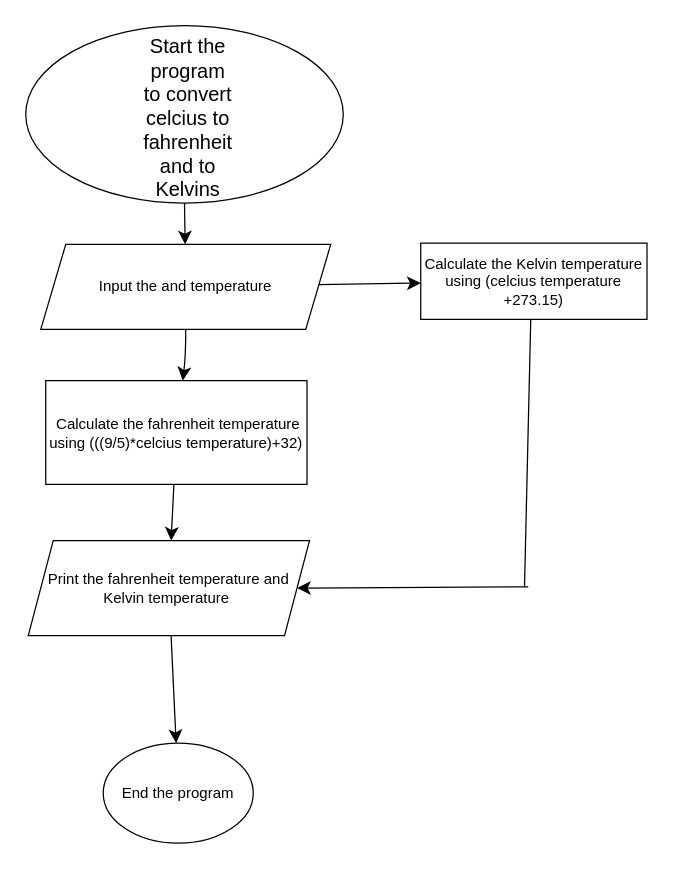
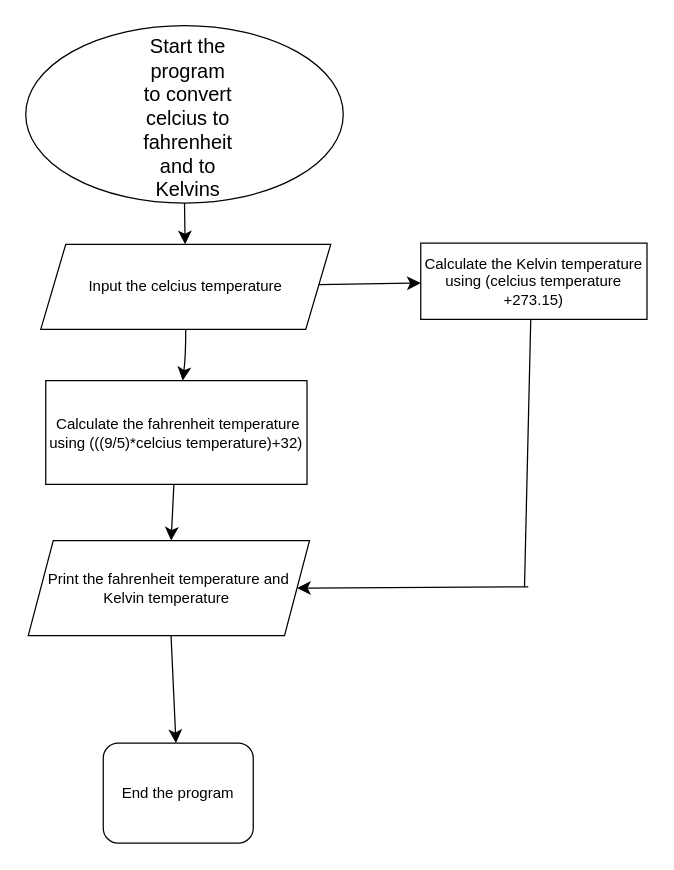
  <mxCell id="0" />
  <mxCell id="1" parent="0" />
  <mxCell id="2" value="" style="ellipse;whiteSpace=wrap;html=1;" vertex="1" parent="1"><mxGeometry x="20" y="20" width="254" height="142" as="geometry" /></mxCell>
  <mxCell id="3" value="" style="edgeStyle=none;curved=1;rounded=0;orthogonalLoop=1;jettySize=auto;html=1;fontSize=12;startSize=8;endSize=8;" edge="1" parent="1" source="5" target="8"><mxGeometry relative="1" as="geometry"><Array as="points"><mxPoint x="148" y="284" /></Array></mxGeometry></mxCell>
  <mxCell id="4" value="" style="edgeStyle=none;curved=1;rounded=0;orthogonalLoop=1;jettySize=auto;html=1;fontSize=12;startSize=8;endSize=8;" edge="1" parent="1" source="5" target="9"><mxGeometry relative="1" as="geometry" /></mxCell>
- <mxCell id="5" value="Input the and temperature" style="shape=parallelogram;perimeter=parallelogramPerimeter;whiteSpace=wrap;html=1;fixedSize=1;" vertex="1" parent="1"><mxGeometry x="32" y="195" width="232" height="68" as="geometry" /></mxCell>
+ <mxCell id="5" value="Input the celcius temperature" style="shape=parallelogram;perimeter=parallelogramPerimeter;whiteSpace=wrap;html=1;fixedSize=1;" vertex="1" parent="1"><mxGeometry x="32" y="195" width="232" height="68" as="geometry" /></mxCell>
  <mxCell id="6" style="edgeStyle=none;curved=1;rounded=0;orthogonalLoop=1;jettySize=auto;html=1;exitX=1;exitY=0.5;exitDx=0;exitDy=0;fontSize=12;startSize=8;endSize=8;" edge="1" parent="1" source="5" target="5"><mxGeometry relative="1" as="geometry" /></mxCell>
  <mxCell id="7" value="" style="edgeStyle=none;curved=1;rounded=0;orthogonalLoop=1;jettySize=auto;html=1;fontSize=12;startSize=8;endSize=8;" edge="1" parent="1" source="8" target="13"><mxGeometry relative="1" as="geometry" /></mxCell>
  <mxCell id="8" value="&amp;nbsp;Calculate the fahrenheit temperature using (((9/5)*celcius temperature)+32)" style="rounded=0;whiteSpace=wrap;html=1;" vertex="1" parent="1"><mxGeometry x="36" y="304" width="209" height="83" as="geometry" /></mxCell>
  <mxCell id="9" value="Calculate the Kelvin temperature using (celcius temperature +273.15)" style="rounded=0;whiteSpace=wrap;html=1;" vertex="1" parent="1"><mxGeometry x="336" y="194" width="181" height="61" as="geometry" /></mxCell>
- <mxCell id="10" value="End the program" style="ellipse;whiteSpace=wrap;html=1;" vertex="1" parent="1"><mxGeometry x="82" y="594" width="120" height="80" as="geometry" /></mxCell>
+ <mxCell id="10" value="End the program" style="whiteSpace=wrap;html=1;rounded=1;" vertex="1" parent="1"><mxGeometry x="82" y="594" width="120" height="80" as="geometry" /></mxCell>
  <mxCell id="11" value="Start the program to convert celcius to fahrenheit and to Kelvins" style="text;html=1;align=center;verticalAlign=middle;whiteSpace=wrap;rounded=0;fontSize=16;" vertex="1" parent="1"><mxGeometry x="120" y="79" width="60" height="30" as="geometry" /></mxCell>
  <mxCell id="12" value="" style="edgeStyle=none;curved=1;rounded=0;orthogonalLoop=1;jettySize=auto;html=1;fontSize=12;startSize=8;endSize=8;" edge="1" parent="1" source="13" target="10"><mxGeometry relative="1" as="geometry" /></mxCell>
  <mxCell id="13" value="Print the fahrenheit temperature and Kelvin temperature&amp;nbsp;" style="shape=parallelogram;perimeter=parallelogramPerimeter;whiteSpace=wrap;html=1;fixedSize=1;" vertex="1" parent="1"><mxGeometry x="22" y="432" width="225" height="76" as="geometry" /></mxCell>
  <mxCell id="14" value="" style="endArrow=none;html=1;rounded=0;fontSize=12;startSize=8;endSize=8;curved=1;" edge="1" parent="1"><mxGeometry width="50" height="50" relative="1" as="geometry"><mxPoint x="419" y="469" as="sourcePoint" /><mxPoint x="424" y="255" as="targetPoint" /></mxGeometry></mxCell>
  <mxCell id="15" value="" style="edgeStyle=none;orthogonalLoop=1;jettySize=auto;html=1;rounded=0;fontSize=12;startSize=8;endSize=8;curved=1;entryX=1;entryY=0.5;entryDx=0;entryDy=0;" edge="1" parent="1" target="13"><mxGeometry width="120" relative="1" as="geometry"><mxPoint x="422" y="469" as="sourcePoint" /><mxPoint x="392" y="358" as="targetPoint" /><Array as="points" /></mxGeometry></mxCell>
  <mxCell id="16" value="" style="edgeStyle=none;orthogonalLoop=1;jettySize=auto;html=1;rounded=0;fontSize=12;startSize=8;endSize=8;curved=1;exitX=0.5;exitY=1;exitDx=0;exitDy=0;" edge="1" parent="1" source="2" target="5"><mxGeometry width="120" relative="1" as="geometry"><mxPoint x="139" y="164" as="sourcePoint" /><mxPoint x="385" y="380" as="targetPoint" /><Array as="points" /></mxGeometry></mxCell>
